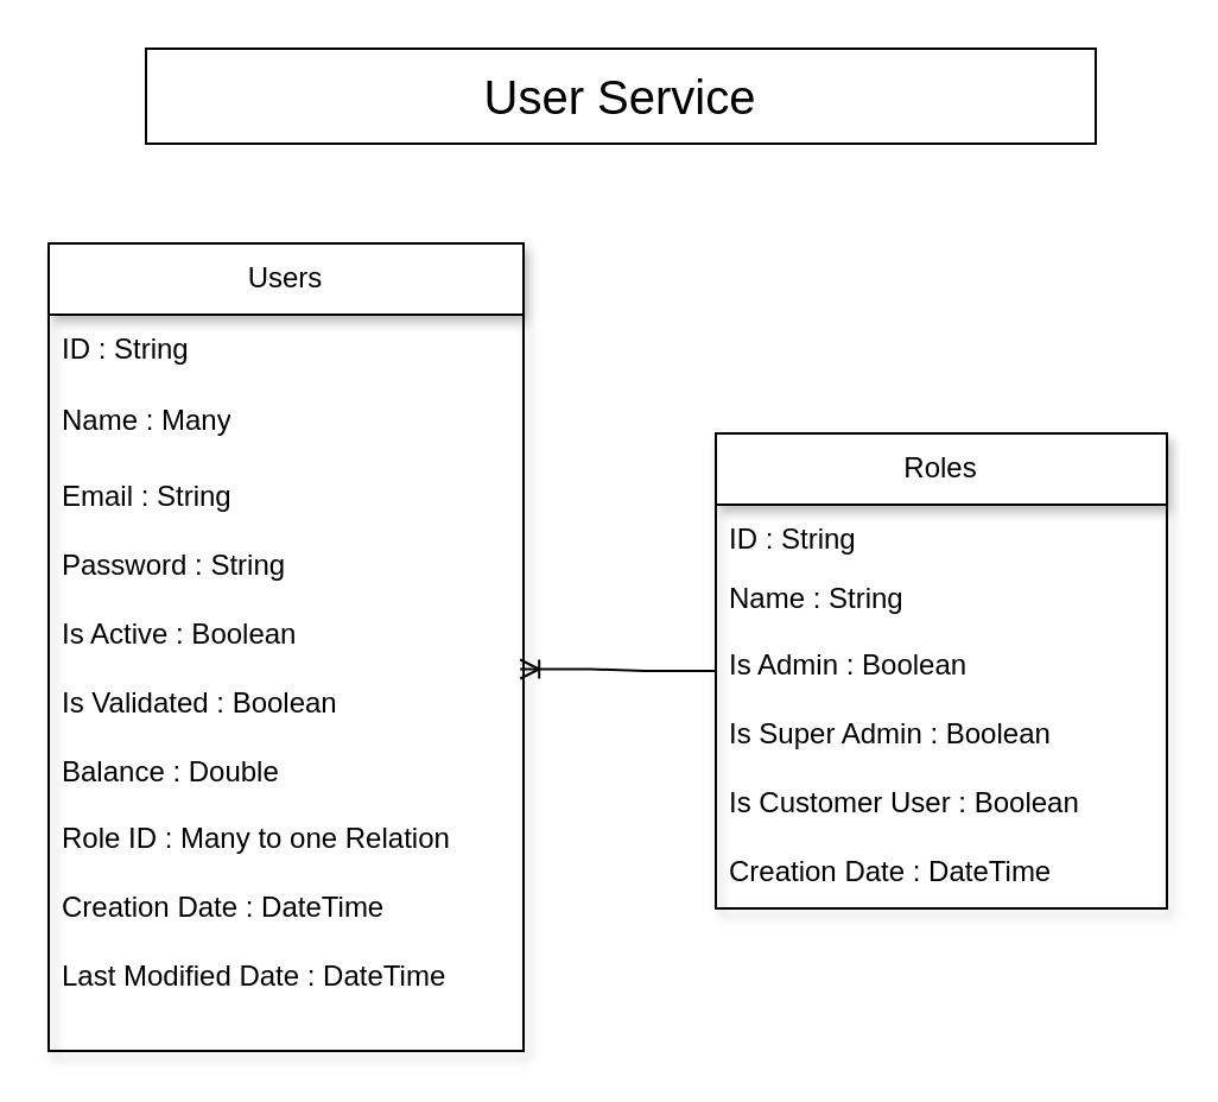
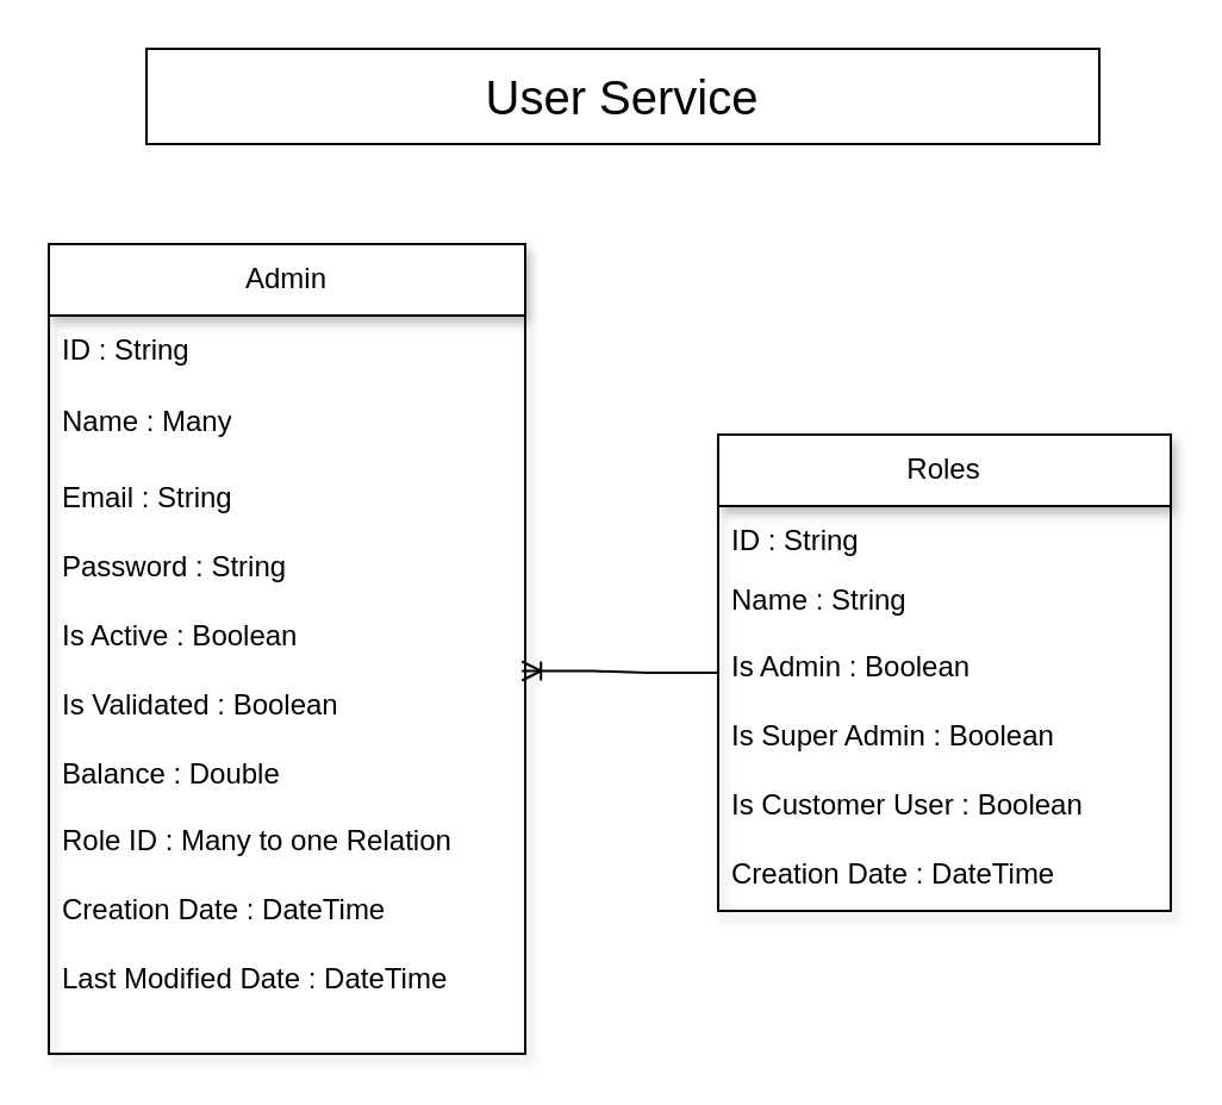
  <mxCell id="0" />
  <mxCell id="1" parent="0" />
- <mxCell id="2" value="Users" style="swimlane;fontStyle=0;childLayout=stackLayout;horizontal=1;startSize=30;horizontalStack=0;resizeParent=1;resizeParentMax=0;resizeLast=0;collapsible=1;marginBottom=0;whiteSpace=wrap;html=1;shadow=1;" vertex="1" parent="1"><mxGeometry x="20" y="102" width="200" height="340" as="geometry" /></mxCell>
+ <mxCell id="2" value="Admin" style="swimlane;fontStyle=0;childLayout=stackLayout;horizontal=1;startSize=30;horizontalStack=0;resizeParent=1;resizeParentMax=0;resizeLast=0;collapsible=1;marginBottom=0;whiteSpace=wrap;html=1;shadow=1;" vertex="1" parent="1"><mxGeometry x="20" y="102" width="200" height="340" as="geometry" /></mxCell>
  <mxCell id="3" value="ID : String" style="text;strokeColor=none;fillColor=none;align=left;verticalAlign=middle;spacingLeft=4;spacingRight=4;overflow=hidden;points=[[0,0.5],[1,0.5]];portConstraint=eastwest;rotatable=0;whiteSpace=wrap;html=1;" vertex="1" parent="2"><mxGeometry y="30" width="200" height="30" as="geometry" /></mxCell>
  <mxCell id="4" value="Name : Many" style="text;strokeColor=none;fillColor=none;align=left;verticalAlign=middle;spacingLeft=4;spacingRight=4;overflow=hidden;points=[[0,0.5],[1,0.5]];portConstraint=eastwest;rotatable=0;whiteSpace=wrap;html=1;" vertex="1" parent="2"><mxGeometry y="60" width="200" height="30" as="geometry" /></mxCell>
  <mxCell id="5" value="Email : String&lt;div&gt;&lt;br&gt;&lt;/div&gt;&lt;div&gt;Password : String&lt;/div&gt;&lt;div&gt;&lt;br&gt;&lt;/div&gt;&lt;div&gt;Is Active : Boolean&lt;/div&gt;&lt;div&gt;&lt;br&gt;&lt;/div&gt;&lt;div&gt;Is Validated : Boolean&lt;/div&gt;&lt;div&gt;&lt;br&gt;&lt;/div&gt;&lt;div&gt;Balance : Double&lt;/div&gt;&lt;div&gt;&lt;br&gt;&lt;/div&gt;&lt;div&gt;Role ID : Many to one Relation&lt;/div&gt;&lt;div&gt;&lt;br&gt;&lt;/div&gt;&lt;div&gt;Creation Date : DateTime&lt;/div&gt;&lt;div&gt;&lt;br&gt;&lt;/div&gt;&lt;div&gt;Last Modified Date : DateTime&lt;/div&gt;&lt;div&gt;&lt;br&gt;&lt;/div&gt;" style="text;strokeColor=none;fillColor=none;align=left;verticalAlign=middle;spacingLeft=4;spacingRight=4;overflow=hidden;points=[[0,0.5],[1,0.5]];portConstraint=eastwest;rotatable=0;whiteSpace=wrap;html=1;" vertex="1" parent="2"><mxGeometry y="90" width="200" height="250" as="geometry" /></mxCell>
  <mxCell id="6" value="Roles" style="swimlane;fontStyle=0;childLayout=stackLayout;horizontal=1;startSize=30;horizontalStack=0;resizeParent=1;resizeParentMax=0;resizeLast=0;collapsible=1;marginBottom=0;whiteSpace=wrap;html=1;rotation=0;swimlaneLine=1;shadow=1;movable=1;resizable=1;rotatable=1;deletable=1;editable=1;locked=0;connectable=1;" vertex="1" parent="1"><mxGeometry x="301" y="182" width="190" height="200" as="geometry" /></mxCell>
  <mxCell id="7" value="ID : String" style="text;strokeColor=none;fillColor=none;align=left;verticalAlign=middle;spacingLeft=4;spacingRight=4;overflow=hidden;points=[[0,0.5],[1,0.5]];portConstraint=eastwest;rotatable=0;whiteSpace=wrap;html=1;rotation=0;" vertex="1" parent="6"><mxGeometry y="30" width="190" height="30" as="geometry" /></mxCell>
  <mxCell id="8" value="Name : String&lt;div&gt;&lt;br&gt;&lt;/div&gt;&lt;div&gt;Is Admin : Boolean&lt;/div&gt;&lt;div&gt;&lt;br&gt;&lt;/div&gt;&lt;div&gt;Is Super Admin : Boolean&lt;/div&gt;&lt;div&gt;&lt;br&gt;&lt;/div&gt;&lt;div&gt;Is Customer User : Boolean&lt;/div&gt;&lt;div&gt;&lt;br&gt;&lt;/div&gt;&lt;div&gt;Creation Date : DateTime&lt;/div&gt;&lt;div&gt;&lt;br&gt;&lt;/div&gt;&lt;div&gt;&lt;br&gt;&lt;/div&gt;&lt;div&gt;&lt;br&gt;&lt;/div&gt;" style="text;strokeColor=none;fillColor=none;align=left;verticalAlign=middle;spacingLeft=4;spacingRight=4;overflow=hidden;points=[[0,0.5],[1,0.5]];portConstraint=eastwest;rotatable=0;whiteSpace=wrap;html=1;rotation=0;" vertex="1" parent="6"><mxGeometry y="60" width="190" height="140" as="geometry" /></mxCell>
  <mxCell id="9" value="" style="edgeStyle=entityRelationEdgeStyle;fontSize=12;html=1;endArrow=ERoneToMany;rounded=0;entryX=0.993;entryY=0.357;entryDx=0;entryDy=0;entryPerimeter=0;" edge="1" parent="1" source="6" target="5"><mxGeometry width="100" height="100" relative="1" as="geometry"><mxPoint x="281" y="260" as="sourcePoint" /><mxPoint x="291" y="40" as="targetPoint" /></mxGeometry></mxCell>
  <mxCell id="10" value="&lt;font style=&quot;font-size: 20px;&quot;&gt;User Service&lt;/font&gt;" style="rounded=0;whiteSpace=wrap;html=1;" vertex="1" parent="1"><mxGeometry x="61" y="20" width="400" height="40" as="geometry" /></mxCell>
